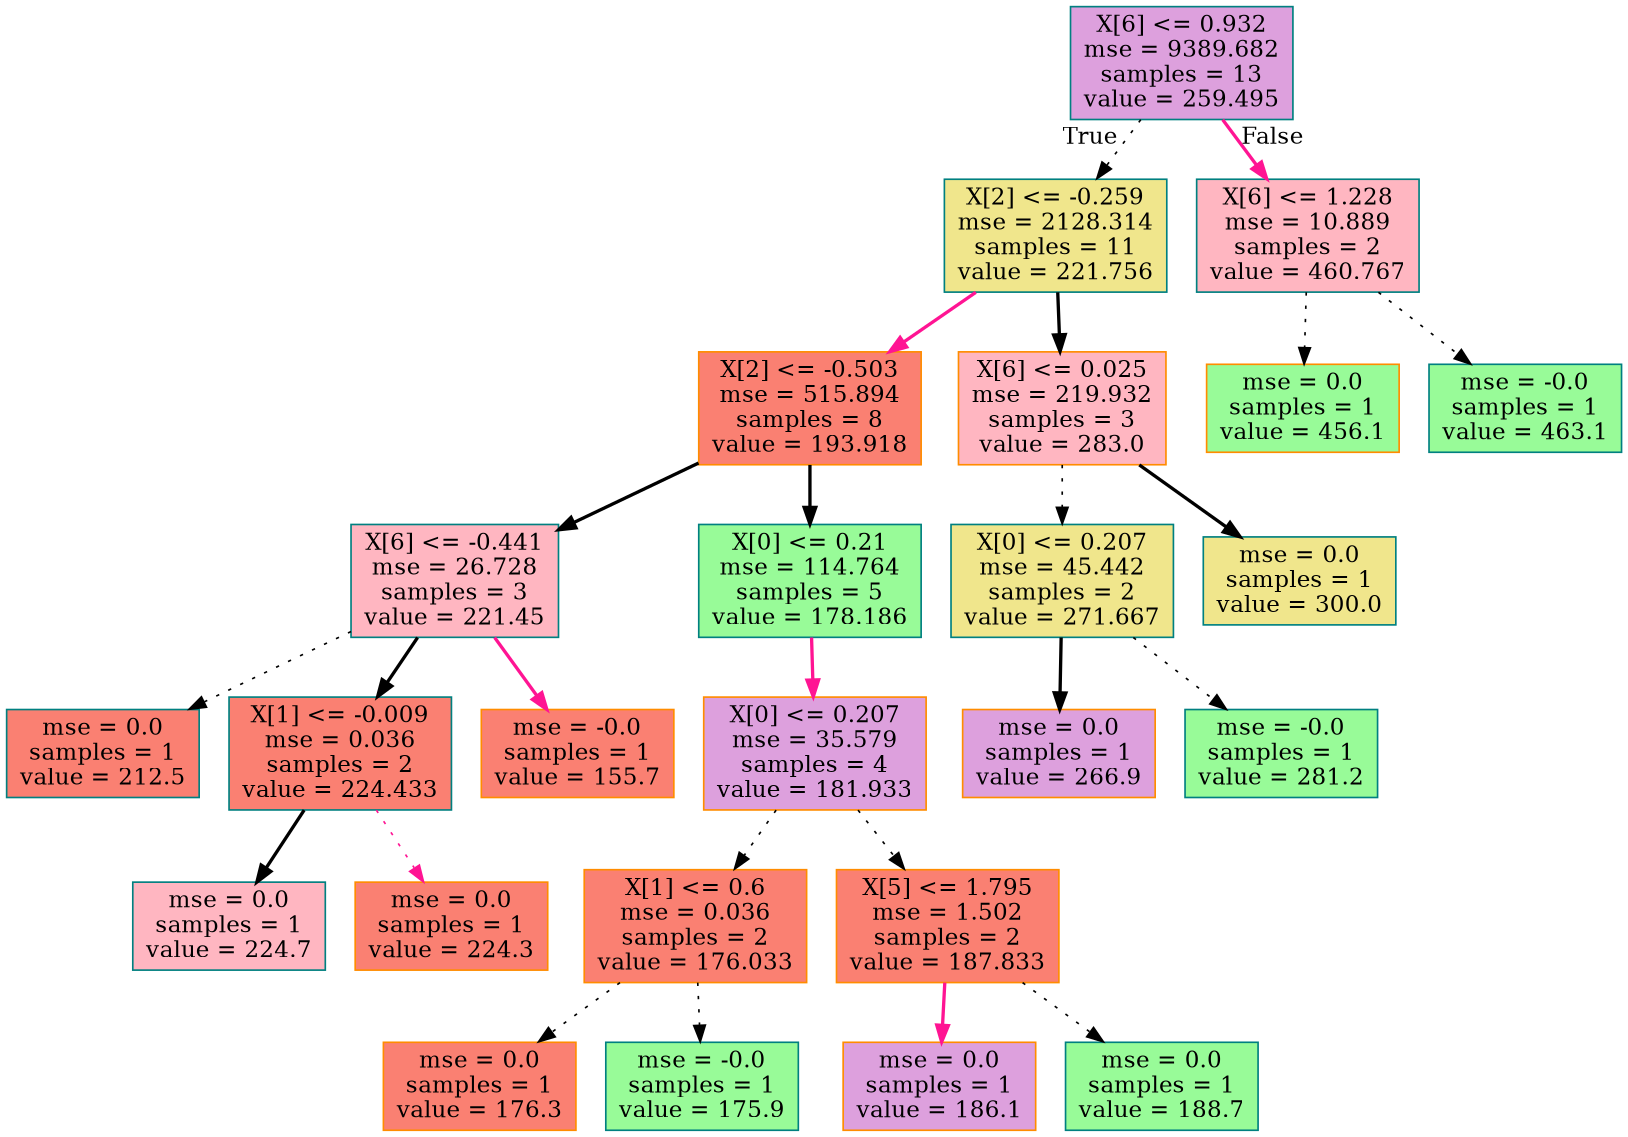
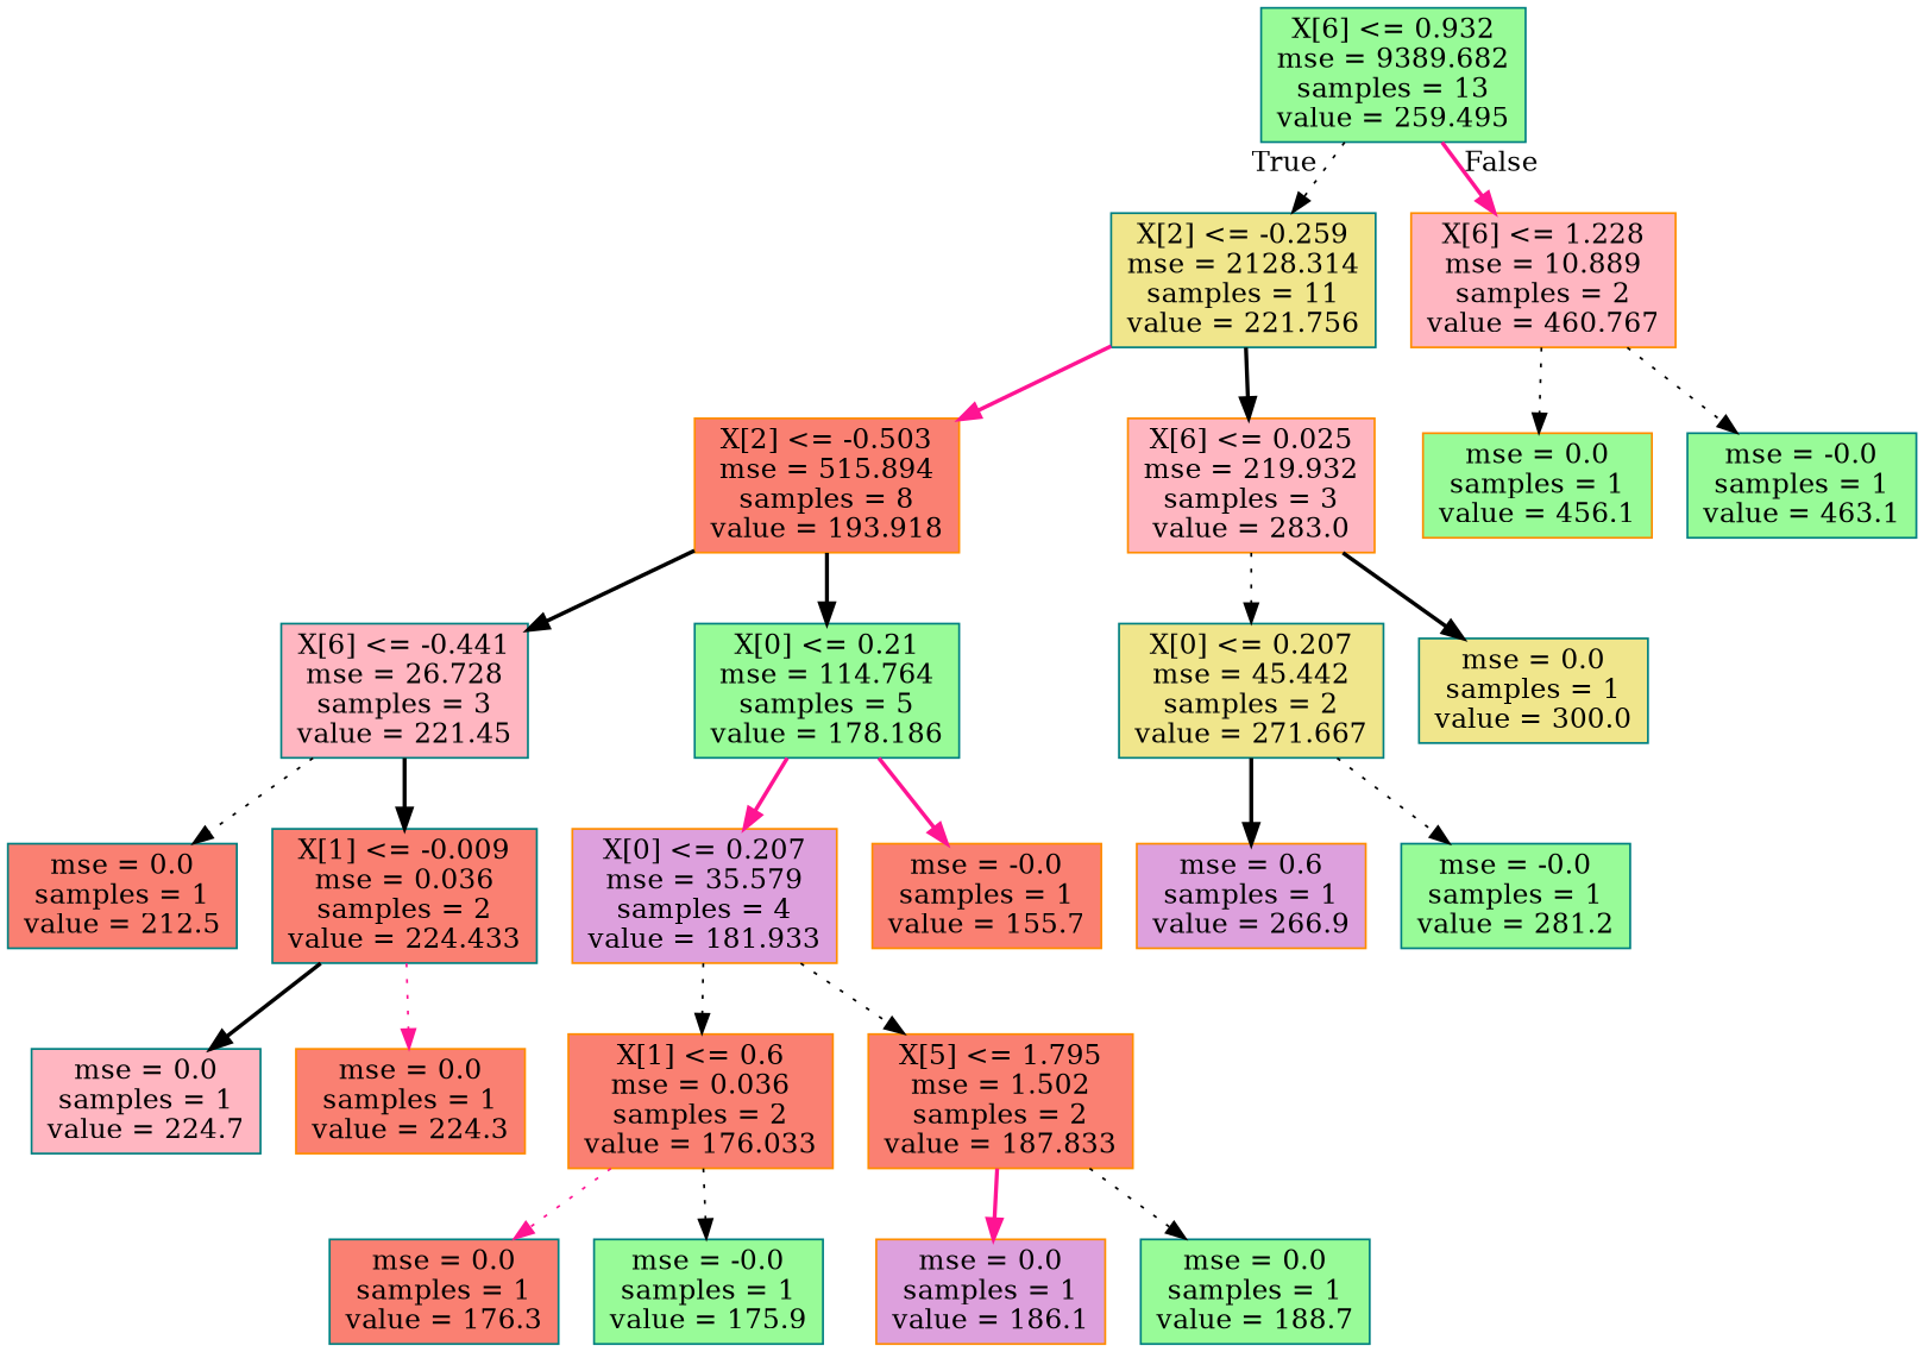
  digraph {
    node [color=teal fillcolor=salmon shape=box style=filled]
    edge [color=black style=dotted]
-   n1 [fillcolor=plum label="X[6] <= 0.932\nmse = 9389.682\nsamples = 13\nvalue = 259.495"]
+   n1 [fillcolor=palegreen label="X[6] <= 0.932\nmse = 9389.682\nsamples = 13\nvalue = 259.495"]
    n2 [fillcolor=khaki label="X[2] <= -0.259\nmse = 2128.314\nsamples = 11\nvalue = 221.756"]
-   n3 [fillcolor=lightpink label="X[6] <= 1.228\nmse = 10.889\nsamples = 2\nvalue = 460.767"]
+   n3 [color=darkorange fillcolor=lightpink label="X[6] <= 1.228\nmse = 10.889\nsamples = 2\nvalue = 460.767"]
    n4 [color=darkorange label="X[2] <= -0.503\nmse = 515.894\nsamples = 8\nvalue = 193.918"]
    n5 [color=darkorange fillcolor=lightpink label="X[6] <= 0.025\nmse = 219.932\nsamples = 3\nvalue = 283.0"]
    n6 [color=darkorange fillcolor=palegreen label="mse = 0.0\nsamples = 1\nvalue = 456.1"]
    n7 [fillcolor=palegreen label="mse = -0.0\nsamples = 1\nvalue = 463.1"]
    n8 [fillcolor=lightpink label="X[6] <= -0.441\nmse = 26.728\nsamples = 3\nvalue = 221.45"]
    n9 [fillcolor=palegreen label="X[0] <= 0.21\nmse = 114.764\nsamples = 5\nvalue = 178.186"]
    n10 [fillcolor=khaki label="X[0] <= 0.207\nmse = 45.442\nsamples = 2\nvalue = 271.667"]
    n11 [fillcolor=khaki label="mse = 0.0\nsamples = 1\nvalue = 300.0"]
    n12 [label="mse = 0.0\nsamples = 1\nvalue = 212.5"]
    n13 [label="X[1] <= -0.009\nmse = 0.036\nsamples = 2\nvalue = 224.433"]
    n14 [color=darkorange fillcolor=plum label="X[0] <= 0.207\nmse = 35.579\nsamples = 4\nvalue = 181.933"]
    n15 [color=darkorange label="mse = -0.0\nsamples = 1\nvalue = 155.7"]
    n16 [fillcolor=lightpink label="mse = 0.0\nsamples = 1\nvalue = 224.7"]
    n17 [color=darkorange label="mse = 0.0\nsamples = 1\nvalue = 224.3"]
    n18 [color=darkorange label="X[1] <= 0.6\nmse = 0.036\nsamples = 2\nvalue = 176.033"]
    n19 [color=darkorange label="X[5] <= 1.795\nmse = 1.502\nsamples = 2\nvalue = 187.833"]
-   n20 [color=darkorange label="mse = 0.0\nsamples = 1\nvalue = 176.3"]
+   n20 [label="mse = 0.0\nsamples = 1\nvalue = 176.3"]
    n21 [fillcolor=palegreen label="mse = -0.0\nsamples = 1\nvalue = 175.9"]
    n22 [color=darkorange fillcolor=plum label="mse = 0.0\nsamples = 1\nvalue = 186.1"]
    n23 [fillcolor=palegreen label="mse = 0.0\nsamples = 1\nvalue = 188.7"]
-   n24 [color=darkorange fillcolor=plum label="mse = 0.0\nsamples = 1\nvalue = 266.9"]
+   n24 [color=darkorange fillcolor=plum label="mse = 0.6\nsamples = 1\nvalue = 266.9"]
    n25 [fillcolor=palegreen label="mse = -0.0\nsamples = 1\nvalue = 281.2"]
    n1 -> n2 [headlabel=True labelangle=45 labeldistance=2.5]
    n1 -> n3 [color=deeppink headlabel=False labelangle=-45 labeldistance=2.5 style=bold]
    n2 -> n4 [color=deeppink style=bold]
    n2 -> n5 [style=bold]
    n3 -> n6
    n3 -> n7
    n4 -> n8 [style=bold]
    n4 -> n9 [style=bold]
    n5 -> n10
    n5 -> n11 [style=bold]
    n8 -> n12
    n8 -> n13 [style=bold]
    n9 -> n14 [color=deeppink style=bold]
-   n8 -> n15 [color=deeppink style=bold]
+   n9 -> n15 [color=deeppink style=bold]
    n10 -> n24 [style=bold]
    n10 -> n25
    n13 -> n16 [style=bold]
    n13 -> n17 [color=deeppink]
    n14 -> n18
    n14 -> n19
-   n18 -> n20
+   n18 -> n20 [color=deeppink]
    n18 -> n21
    n19 -> n22 [color=deeppink style=bold]
    n19 -> n23
  }
